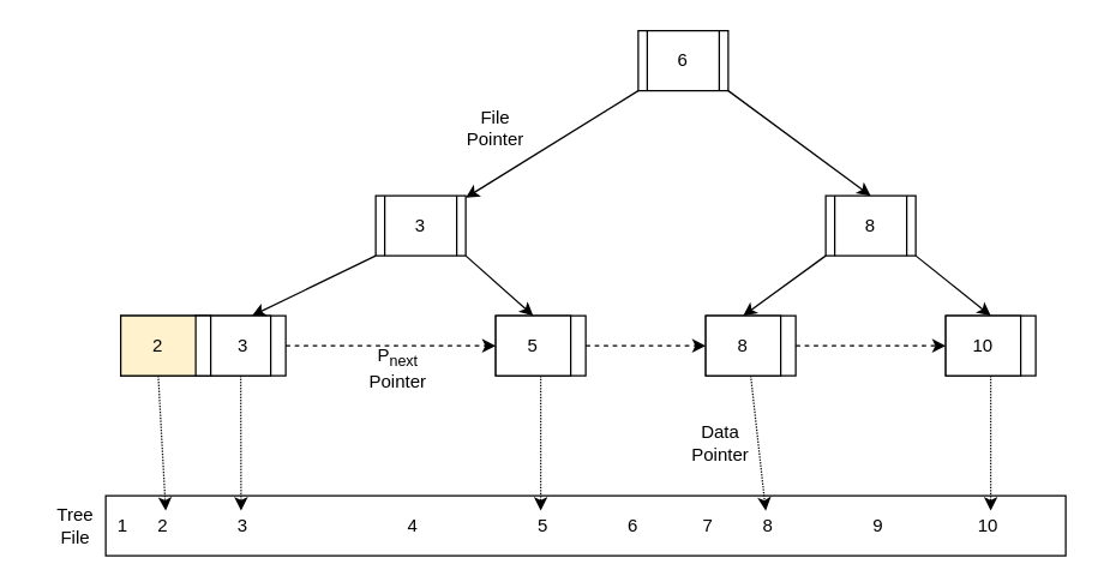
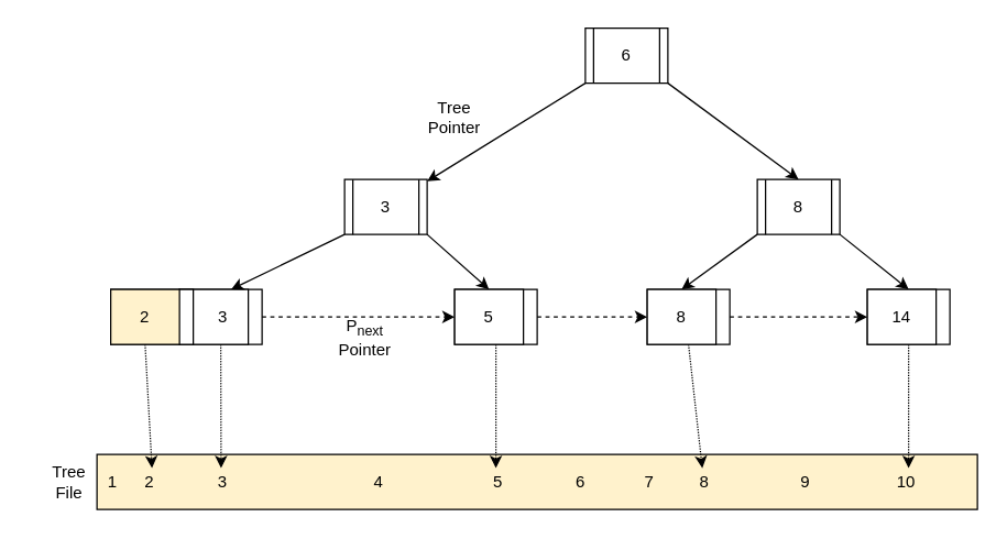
  <mxCell id="0" />
  <mxCell id="1" parent="0" />
  <mxCell id="2" value="6" style="shape=process;whiteSpace=wrap;html=1;backgroundOutline=1;" vertex="1" parent="1"><mxGeometry x="425" y="20" width="60" height="40" as="geometry" /></mxCell>
  <mxCell id="3" value="3" style="shape=process;whiteSpace=wrap;html=1;backgroundOutline=1;" vertex="1" parent="1"><mxGeometry x="250" y="130" width="60" height="40" as="geometry" /></mxCell>
  <mxCell id="4" value="8" style="shape=process;whiteSpace=wrap;html=1;backgroundOutline=1;" vertex="1" parent="1"><mxGeometry x="550" y="130" width="60" height="40" as="geometry" /></mxCell>
  <mxCell id="5" value="" style="group" vertex="1" connectable="0" parent="1"><mxGeometry x="130" y="210" width="60" height="40" as="geometry" /></mxCell>
  <mxCell id="6" value="" style="rounded=0;whiteSpace=wrap;html=1;" vertex="1" parent="5"><mxGeometry width="60" height="40" as="geometry" /></mxCell>
  <mxCell id="7" value="&amp;nbsp; &amp;nbsp; 3" style="rounded=0;whiteSpace=wrap;html=1;" vertex="1" parent="5"><mxGeometry width="50" height="40" as="geometry" /></mxCell>
  <mxCell id="8" value="" style="group" vertex="1" connectable="0" parent="1"><mxGeometry x="330" y="210" width="60" height="40" as="geometry" /></mxCell>
  <mxCell id="9" value="" style="rounded=0;whiteSpace=wrap;html=1;" vertex="1" parent="8"><mxGeometry width="60" height="40" as="geometry" /></mxCell>
  <mxCell id="10" value="5" style="rounded=0;whiteSpace=wrap;html=1;" vertex="1" parent="8"><mxGeometry width="50" height="40" as="geometry" /></mxCell>
  <mxCell id="11" value="" style="group" vertex="1" connectable="0" parent="1"><mxGeometry x="470" y="210" width="60" height="40" as="geometry" /></mxCell>
  <mxCell id="12" value="" style="rounded=0;whiteSpace=wrap;html=1;" vertex="1" parent="11"><mxGeometry width="60" height="40" as="geometry" /></mxCell>
  <mxCell id="13" value="8" style="rounded=0;whiteSpace=wrap;html=1;" vertex="1" parent="11"><mxGeometry width="50" height="40" as="geometry" /></mxCell>
  <mxCell id="14" value="" style="group" vertex="1" connectable="0" parent="1"><mxGeometry x="630" y="210" width="60" height="40" as="geometry" /></mxCell>
  <mxCell id="15" value="" style="rounded=0;whiteSpace=wrap;html=1;" vertex="1" parent="14"><mxGeometry width="60" height="40" as="geometry" /></mxCell>
- <mxCell id="16" value="10" style="rounded=0;whiteSpace=wrap;html=1;" vertex="1" parent="14"><mxGeometry width="50" height="40" as="geometry" /></mxCell>
+ <mxCell id="16" value="14" style="rounded=0;whiteSpace=wrap;html=1;" vertex="1" parent="14"><mxGeometry width="50" height="40" as="geometry" /></mxCell>
  <mxCell id="17" value="" style="group" vertex="1" connectable="0" parent="1"><mxGeometry x="80" y="210" width="60" height="40" as="geometry" /></mxCell>
  <mxCell id="18" value="" style="rounded=0;whiteSpace=wrap;html=1;" vertex="1" parent="17"><mxGeometry width="60" height="40" as="geometry" /></mxCell>
  <mxCell id="19" value="2" style="rounded=0;whiteSpace=wrap;html=1;fillColor=#fff2cc;" vertex="1" parent="17"><mxGeometry width="50" height="40" as="geometry" /></mxCell>
- <mxCell id="20" value="1&amp;nbsp; &amp;nbsp; &amp;nbsp; 2&amp;nbsp; &amp;nbsp; &amp;nbsp; &amp;nbsp; &amp;nbsp; &amp;nbsp; &amp;nbsp; 3&amp;nbsp; &amp;nbsp; &amp;nbsp; &amp;nbsp; &amp;nbsp; &amp;nbsp; &amp;nbsp; &amp;nbsp; &amp;nbsp; &amp;nbsp; &amp;nbsp; &amp;nbsp; &amp;nbsp; &amp;nbsp; &amp;nbsp; &amp;nbsp; 4&amp;nbsp; &amp;nbsp; &amp;nbsp; &amp;nbsp; &amp;nbsp; &amp;nbsp; &amp;nbsp; &amp;nbsp; &amp;nbsp; &amp;nbsp; &amp;nbsp; &amp;nbsp; 5&amp;nbsp; &amp;nbsp; &amp;nbsp; &amp;nbsp; &amp;nbsp; &amp;nbsp; &amp;nbsp; &amp;nbsp; 6&amp;nbsp; &amp;nbsp; &amp;nbsp; &amp;nbsp; &amp;nbsp; &amp;nbsp; &amp;nbsp;7&amp;nbsp; &amp;nbsp; &amp;nbsp; &amp;nbsp; &amp;nbsp; 8&amp;nbsp; &amp;nbsp; &amp;nbsp; &amp;nbsp; &amp;nbsp; &amp;nbsp; &amp;nbsp; &amp;nbsp; &amp;nbsp; &amp;nbsp; 9&amp;nbsp; &amp;nbsp; &amp;nbsp; &amp;nbsp; &amp;nbsp; &amp;nbsp; &amp;nbsp; &amp;nbsp; &amp;nbsp; &amp;nbsp;10&amp;nbsp; &amp;nbsp; &amp;nbsp; &amp;nbsp; &amp;nbsp; &amp;nbsp;" style="rounded=0;whiteSpace=wrap;html=1;" vertex="1" parent="1"><mxGeometry x="70" y="330" width="640" height="40" as="geometry" /></mxCell>
+ <mxCell id="20" value="1&amp;nbsp; &amp;nbsp; &amp;nbsp; 2&amp;nbsp; &amp;nbsp; &amp;nbsp; &amp;nbsp; &amp;nbsp; &amp;nbsp; &amp;nbsp; 3&amp;nbsp; &amp;nbsp; &amp;nbsp; &amp;nbsp; &amp;nbsp; &amp;nbsp; &amp;nbsp; &amp;nbsp; &amp;nbsp; &amp;nbsp; &amp;nbsp; &amp;nbsp; &amp;nbsp; &amp;nbsp; &amp;nbsp; &amp;nbsp; 4&amp;nbsp; &amp;nbsp; &amp;nbsp; &amp;nbsp; &amp;nbsp; &amp;nbsp; &amp;nbsp; &amp;nbsp; &amp;nbsp; &amp;nbsp; &amp;nbsp; &amp;nbsp; 5&amp;nbsp; &amp;nbsp; &amp;nbsp; &amp;nbsp; &amp;nbsp; &amp;nbsp; &amp;nbsp; &amp;nbsp; 6&amp;nbsp; &amp;nbsp; &amp;nbsp; &amp;nbsp; &amp;nbsp; &amp;nbsp; &amp;nbsp;7&amp;nbsp; &amp;nbsp; &amp;nbsp; &amp;nbsp; &amp;nbsp; 8&amp;nbsp; &amp;nbsp; &amp;nbsp; &amp;nbsp; &amp;nbsp; &amp;nbsp; &amp;nbsp; &amp;nbsp; &amp;nbsp; &amp;nbsp; 9&amp;nbsp; &amp;nbsp; &amp;nbsp; &amp;nbsp; &amp;nbsp; &amp;nbsp; &amp;nbsp; &amp;nbsp; &amp;nbsp; &amp;nbsp;10&amp;nbsp; &amp;nbsp; &amp;nbsp; &amp;nbsp; &amp;nbsp; &amp;nbsp;" style="rounded=0;whiteSpace=wrap;html=1;fillColor=#fff2cc;" vertex="1" parent="1"><mxGeometry x="70" y="330" width="640" height="40" as="geometry" /></mxCell>
  <mxCell id="21" value="" style="endArrow=classic;html=1;rounded=0;exitX=0;exitY=1;exitDx=0;exitDy=0;" edge="1" parent="1" source="2" target="3"><mxGeometry width="50" height="50" relative="1" as="geometry"><mxPoint x="430" y="220" as="sourcePoint" /><mxPoint x="480" y="170" as="targetPoint" /></mxGeometry></mxCell>
  <mxCell id="22" value="" style="endArrow=classic;html=1;rounded=0;exitX=1;exitY=1;exitDx=0;exitDy=0;entryX=0.5;entryY=0;entryDx=0;entryDy=0;" edge="1" parent="1" source="2" target="4"><mxGeometry width="50" height="50" relative="1" as="geometry"><mxPoint x="410" y="70" as="sourcePoint" /><mxPoint x="317" y="140" as="targetPoint" /></mxGeometry></mxCell>
  <mxCell id="23" value="" style="endArrow=classic;html=1;rounded=0;exitX=0;exitY=1;exitDx=0;exitDy=0;entryX=0.75;entryY=0;entryDx=0;entryDy=0;" edge="1" parent="1" source="3" target="7"><mxGeometry width="50" height="50" relative="1" as="geometry"><mxPoint x="430" y="220" as="sourcePoint" /><mxPoint x="480" y="170" as="targetPoint" /></mxGeometry></mxCell>
  <mxCell id="24" value="" style="endArrow=classic;html=1;rounded=0;exitX=1;exitY=1;exitDx=0;exitDy=0;entryX=0.5;entryY=0;entryDx=0;entryDy=0;" edge="1" parent="1" source="3" target="10"><mxGeometry width="50" height="50" relative="1" as="geometry"><mxPoint x="260" y="180" as="sourcePoint" /><mxPoint x="178" y="220" as="targetPoint" /></mxGeometry></mxCell>
  <mxCell id="25" value="" style="endArrow=classic;html=1;rounded=0;exitX=0;exitY=1;exitDx=0;exitDy=0;entryX=0.5;entryY=0;entryDx=0;entryDy=0;" edge="1" parent="1" source="4" target="13"><mxGeometry width="50" height="50" relative="1" as="geometry"><mxPoint x="460" y="190" as="sourcePoint" /><mxPoint x="510" y="140" as="targetPoint" /></mxGeometry></mxCell>
  <mxCell id="26" value="" style="endArrow=classic;html=1;rounded=0;exitX=1;exitY=1;exitDx=0;exitDy=0;" edge="1" parent="1" source="4"><mxGeometry width="50" height="50" relative="1" as="geometry"><mxPoint x="600" y="220" as="sourcePoint" /><mxPoint x="660" y="210" as="targetPoint" /></mxGeometry></mxCell>
  <mxCell id="27" value="" style="endArrow=classic;html=1;rounded=0;exitX=0.5;exitY=1;exitDx=0;exitDy=0;dashed=1;dashPattern=1 1;" edge="1" parent="1" source="19"><mxGeometry width="50" height="50" relative="1" as="geometry"><mxPoint x="100" y="250" as="sourcePoint" /><mxPoint x="110" y="340" as="targetPoint" /></mxGeometry></mxCell>
  <mxCell id="28" value="" style="endArrow=classic;html=1;rounded=0;dashed=1;dashPattern=1 1;entryX=0.141;entryY=0.25;entryDx=0;entryDy=0;entryPerimeter=0;" edge="1" parent="1" target="20"><mxGeometry width="50" height="50" relative="1" as="geometry"><mxPoint x="160" y="250" as="sourcePoint" /><mxPoint x="120" y="350" as="targetPoint" /></mxGeometry></mxCell>
  <mxCell id="29" value="" style="endArrow=classic;html=1;rounded=0;dashed=1;dashPattern=1 1;" edge="1" parent="1"><mxGeometry width="50" height="50" relative="1" as="geometry"><mxPoint x="360" y="250" as="sourcePoint" /><mxPoint x="360" y="340" as="targetPoint" /></mxGeometry></mxCell>
  <mxCell id="30" value="" style="endArrow=classic;html=1;rounded=0;dashed=1;dashPattern=1 1;" edge="1" parent="1"><mxGeometry width="50" height="50" relative="1" as="geometry"><mxPoint x="500" y="250" as="sourcePoint" /><mxPoint x="510" y="340" as="targetPoint" /></mxGeometry></mxCell>
  <mxCell id="31" value="" style="endArrow=classic;html=1;rounded=0;dashed=1;dashPattern=1 1;" edge="1" parent="1"><mxGeometry width="50" height="50" relative="1" as="geometry"><mxPoint x="660" y="250" as="sourcePoint" /><mxPoint x="660" y="340" as="targetPoint" /></mxGeometry></mxCell>
  <mxCell id="32" value="" style="endArrow=classic;html=1;rounded=0;dashed=1;entryX=0;entryY=0.5;entryDx=0;entryDy=0;exitX=1;exitY=0.5;exitDx=0;exitDy=0;" edge="1" parent="1" source="6" target="10"><mxGeometry width="50" height="50" relative="1" as="geometry"><mxPoint x="170" y="260" as="sourcePoint" /><mxPoint x="170" y="350" as="targetPoint" /></mxGeometry></mxCell>
  <mxCell id="33" value="" style="endArrow=classic;html=1;rounded=0;dashed=1;entryX=0;entryY=0.5;entryDx=0;entryDy=0;exitX=1;exitY=0.5;exitDx=0;exitDy=0;" edge="1" parent="1" source="9" target="13"><mxGeometry width="50" height="50" relative="1" as="geometry"><mxPoint x="200" y="240" as="sourcePoint" /><mxPoint x="340" y="240" as="targetPoint" /></mxGeometry></mxCell>
  <mxCell id="34" value="" style="endArrow=classic;html=1;rounded=0;dashed=1;entryX=0;entryY=0.5;entryDx=0;entryDy=0;exitX=1;exitY=0.5;exitDx=0;exitDy=0;" edge="1" parent="1" source="12" target="16"><mxGeometry width="50" height="50" relative="1" as="geometry"><mxPoint x="400" y="240" as="sourcePoint" /><mxPoint x="480" y="240" as="targetPoint" /></mxGeometry></mxCell>
- <mxCell id="35" value="File Pointer" style="text;html=1;strokeColor=none;fillColor=none;align=center;verticalAlign=middle;whiteSpace=wrap;rounded=0;" vertex="1" parent="1"><mxGeometry x="300" y="70" width="60" height="30" as="geometry" /></mxCell>
+ <mxCell id="35" value="Tree Pointer" style="text;html=1;strokeColor=none;fillColor=none;align=center;verticalAlign=middle;whiteSpace=wrap;rounded=0;" vertex="1" parent="1"><mxGeometry x="300" y="70" width="60" height="30" as="geometry" /></mxCell>
  <mxCell id="36" value="P&lt;sub&gt;next&lt;/sub&gt; Pointer" style="text;html=1;strokeColor=none;fillColor=none;align=center;verticalAlign=middle;whiteSpace=wrap;rounded=0;" vertex="1" parent="1"><mxGeometry x="235" y="230" width="60" height="30" as="geometry" /></mxCell>
- <mxCell id="37" value="Data Pointer" style="text;html=1;strokeColor=none;fillColor=none;align=center;verticalAlign=middle;whiteSpace=wrap;rounded=0;" vertex="1" parent="1"><mxGeometry x="450" y="280" width="60" height="30" as="geometry" /></mxCell>
  <mxCell id="38" value="Tree&lt;br&gt;File" style="text;html=1;strokeColor=none;fillColor=none;align=center;verticalAlign=middle;whiteSpace=wrap;rounded=0;" vertex="1" parent="1"><mxGeometry x="20" y="335" width="60" height="30" as="geometry" /></mxCell>
